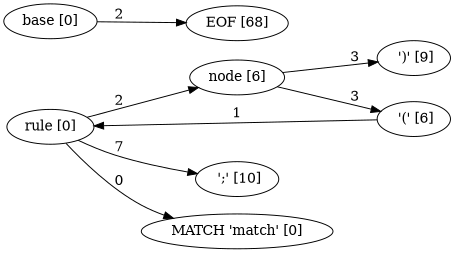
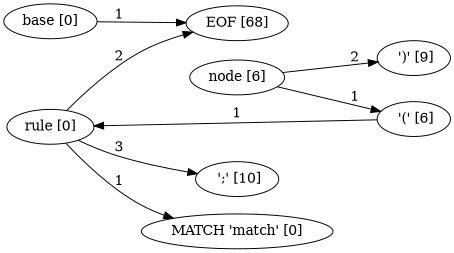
  digraph {
    rankdir=LR
    n1 [label="base [0]"]
    n2 [label="EOF [68]"]
    n3 [label="rule [0]"]
    n4 [label="MATCH 'match' [0]"]
    n5 [label="node [6]"]
    n6 [label=" ';' [10]"]
    n7 [label=" '(' [6]"]
    n8 [label=" ')' [9]"]
-   n1 -> n2 [label=2]
-   n3 -> n4 [label=0]
-   n3 -> n5 [label=2]
-   n3 -> n6 [label=7]
-   n5 -> n7 [label=3]
-   n5 -> n8 [label=3]
+   n1 -> n2 [label=1]
+   n3 -> n4 [label=1]
+   n3 -> n2 [label=2]
+   n3 -> n6 [label=3]
+   n5 -> n7 [label=1]
+   n5 -> n8 [label=2]
    n7 -> n3 [label=1]
  }
